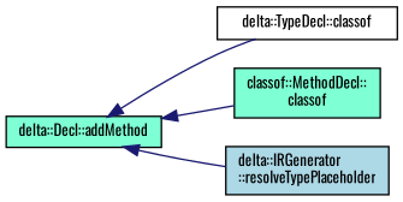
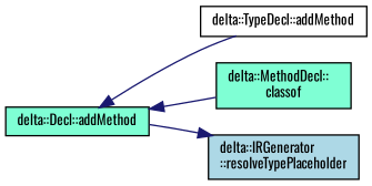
  digraph {
    fontname=Oswald
    rankdir=LR
    node [color=black fillcolor=aquamarine fontname=Oswald fontsize=10 shape=record style=filled]
    edge [color=midnightblue dir=back fontname=Oswald fontsize=10 labelfontname=Helvetica labelfontsize=10 style=solid]
    n1 [fontcolor=black height=0.2 label="delta::Decl::addMethod" width=0.4]
-   n2 [fillcolor=white height=0.2 label="delta::TypeDecl::classof" width=0.4]
-   n3 [height=0.2 label="classof::MethodDecl::\lclassof" width=0.4]
+   n2 [fillcolor=white height=0.2 label="delta::TypeDecl::addMethod" width=0.4]
+   n3 [height=0.2 label="delta::MethodDecl::\lclassof" width=0.4]
    n4 [fillcolor=lightblue height=0.2 label="delta::IRGenerator\l::resolveTypePlaceholder" width=0.4]
    n1 -> n2
    n1 -> n3
-   n1 -> n4
+   n4 -> n1
  }
